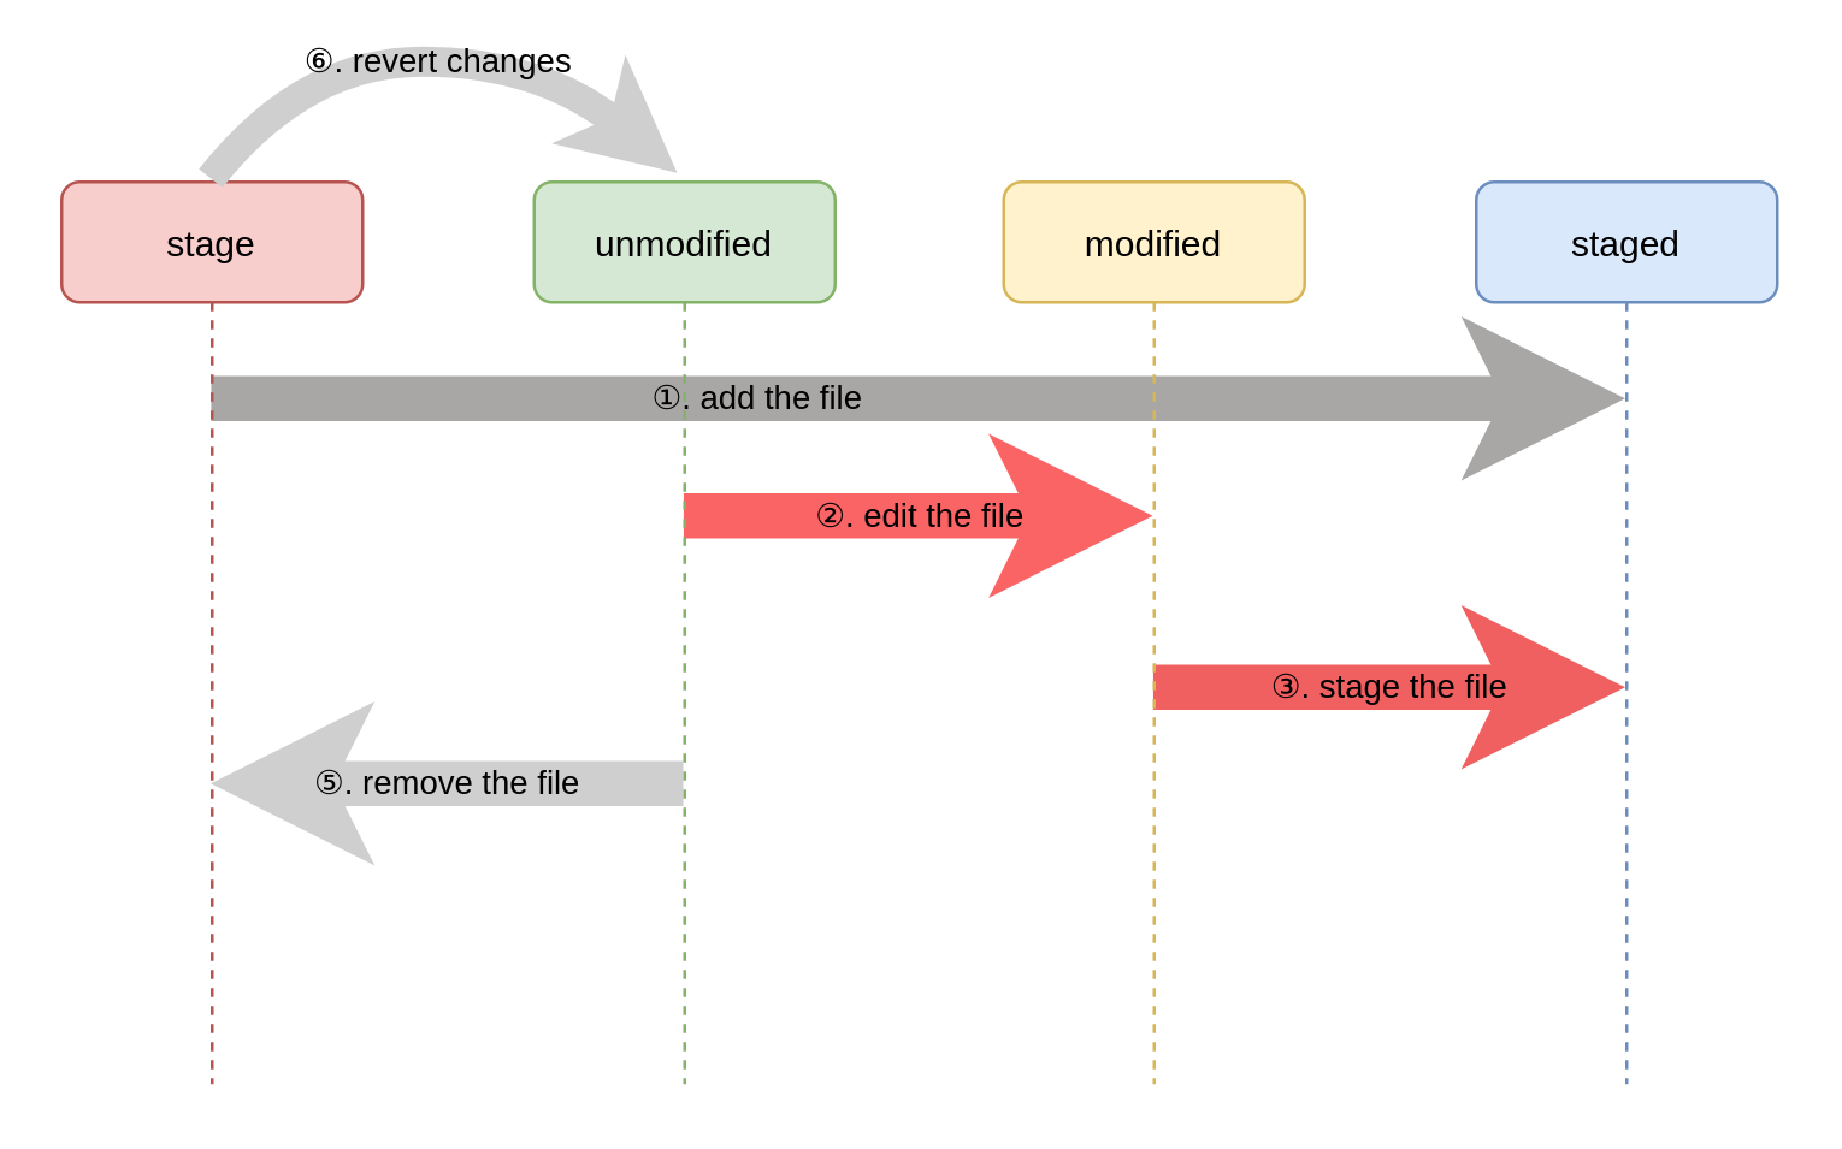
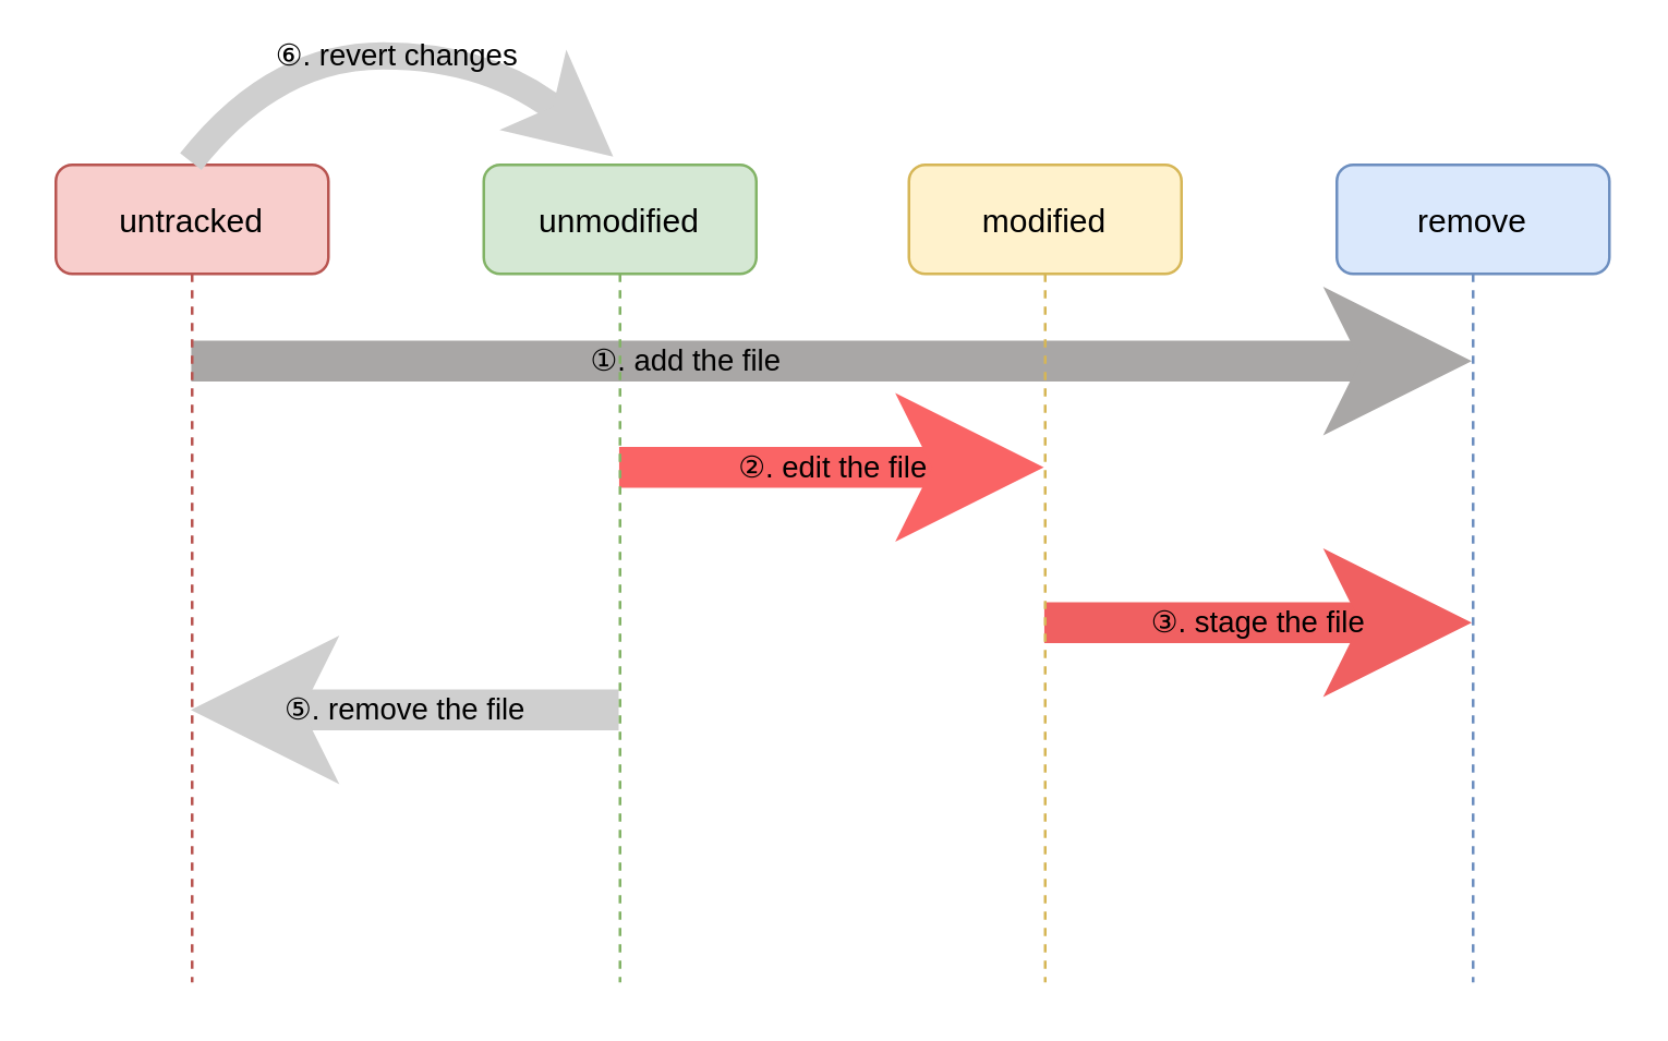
  <mxCell id="0" />
  <mxCell id="1" parent="0" />
  <mxCell id="2" value="①. add the file" style="edgeStyle=orthogonalEdgeStyle;rounded=0;orthogonalLoop=1;jettySize=auto;html=1;strokeWidth=15;fillColor=#f5f5f5;strokeColor=#a9a7a6;gradientColor=#b3b3b3;labelBackgroundColor=none;" edge="1" parent="1"><mxGeometry x="-0.231" relative="1" as="geometry"><mxPoint x="69.667" y="132" as="sourcePoint" /><mxPoint x="539.5" y="132" as="targetPoint" /><Array as="points" /><mxPoint as="offset" /></mxGeometry></mxCell>
- <mxCell id="3" value="stage" style="shape=umlLifeline;perimeter=lifelinePerimeter;container=1;collapsible=0;recursiveResize=0;rounded=1;shadow=0;strokeWidth=1;fillColor=#f8cecc;strokeColor=#b85450;glass=0;" parent="1" vertex="1"><mxGeometry x="20" y="60" width="100" height="300" as="geometry" /></mxCell>
+ <mxCell id="3" value="untracked" style="shape=umlLifeline;perimeter=lifelinePerimeter;container=1;collapsible=0;recursiveResize=0;rounded=1;shadow=0;strokeWidth=1;fillColor=#f8cecc;strokeColor=#b85450;glass=0;" parent="1" vertex="1"><mxGeometry x="20" y="60" width="100" height="300" as="geometry" /></mxCell>
  <mxCell id="4" value="②. edit the file" style="edgeStyle=orthogonalEdgeStyle;rounded=0;orthogonalLoop=1;jettySize=auto;html=1;labelBackgroundColor=none;labelBorderColor=none;strokeWidth=15;fillColor=#fa6800;strokeColor=#FA6465;" edge="1" parent="1"><mxGeometry x="0.005" relative="1" as="geometry"><mxPoint x="226.667" y="171" as="sourcePoint" /><mxPoint x="382.5" y="171" as="targetPoint" /><mxPoint as="offset" /></mxGeometry></mxCell>
  <mxCell id="5" value="⑤. remove the file" style="edgeStyle=orthogonalEdgeStyle;rounded=0;orthogonalLoop=1;jettySize=auto;html=1;labelBackgroundColor=none;labelBorderColor=none;strokeColor=#CFCFCF;strokeWidth=15;" edge="1" parent="1" source="6" target="3"><mxGeometry relative="1" as="geometry"><Array as="points"><mxPoint x="150" y="260" /><mxPoint x="150" y="260" /></Array></mxGeometry></mxCell>
  <mxCell id="6" value="unmodified" style="shape=umlLifeline;perimeter=lifelinePerimeter;container=1;collapsible=0;recursiveResize=0;rounded=1;shadow=0;strokeWidth=1;glass=0;fillColor=#d5e8d4;strokeColor=#82b366;" parent="1" vertex="1"><mxGeometry x="177" y="60" width="100" height="300" as="geometry" /></mxCell>
  <mxCell id="7" value="③. stage the file" style="edgeStyle=orthogonalEdgeStyle;rounded=0;orthogonalLoop=1;jettySize=auto;html=1;labelBackgroundColor=none;labelBorderColor=none;strokeColor=#F06061;strokeWidth=15;" edge="1" parent="1"><mxGeometry relative="1" as="geometry"><mxPoint x="382.667" y="228" as="sourcePoint" /><mxPoint x="539.5" y="228" as="targetPoint" /></mxGeometry></mxCell>
  <mxCell id="8" value="modified" style="shape=umlLifeline;perimeter=lifelinePerimeter;container=1;collapsible=0;recursiveResize=0;rounded=1;shadow=0;strokeWidth=1;glass=0;fillColor=#fff2cc;strokeColor=#d6b656;" vertex="1" parent="1"><mxGeometry x="333" y="60" width="100" height="300" as="geometry" /></mxCell>
- <mxCell id="9" value="staged" style="shape=umlLifeline;perimeter=lifelinePerimeter;container=1;collapsible=0;recursiveResize=0;rounded=1;shadow=0;strokeWidth=1;glass=0;fillColor=#dae8fc;strokeColor=#6c8ebf;" vertex="1" parent="1"><mxGeometry x="490" y="60" width="100" height="300" as="geometry" /></mxCell>
+ <mxCell id="9" value="remove" style="shape=umlLifeline;perimeter=lifelinePerimeter;container=1;collapsible=0;recursiveResize=0;rounded=1;shadow=0;strokeWidth=1;glass=0;fillColor=#dae8fc;strokeColor=#6c8ebf;" vertex="1" parent="1"><mxGeometry x="490" y="60" width="100" height="300" as="geometry" /></mxCell>
  <mxCell id="10" value="⑥. revert changes" style="curved=1;endArrow=classic;html=1;rounded=0;labelBackgroundColor=none;labelBorderColor=none;strokeColor=#CFCFCF;strokeWidth=10;entryX=0.475;entryY=-0.01;entryDx=0;entryDy=0;entryPerimeter=0;exitX=0.495;exitY=-0.004;exitDx=0;exitDy=0;exitPerimeter=0;" edge="1" parent="1" source="3" target="6"><mxGeometry width="50" height="50" relative="1" as="geometry"><mxPoint x="70" y="70" as="sourcePoint" /><mxPoint x="120" y="10" as="targetPoint" /><Array as="points"><mxPoint x="100" y="20" /><mxPoint x="180" y="20" /></Array></mxGeometry></mxCell>
